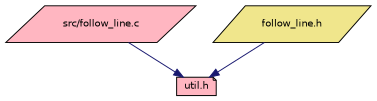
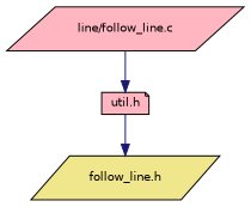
  digraph {
    node [color=black fillcolor=lightpink fontname=Helvetica fontsize=10 shape=parallelogram style=filled]
    edge [color=midnightblue fontname=Helvetica fontsize=10 labelfontname=Helvetica labelfontsize=10 style=solid]
-   n1 [fontcolor=black height=0.2 label="src/follow_line.c" width=0.4]
+   n1 [fontcolor=black height=0.2 label="line/follow_line.c" width=0.4]
    n2 [height=0.2 label="util.h" shape=note width=0.4]
    n3 [fillcolor=khaki height=0.2 label="follow_line.h" width=0.4]
    n1 -> n2
-   n3 -> n2
+   n2 -> n3
  }
